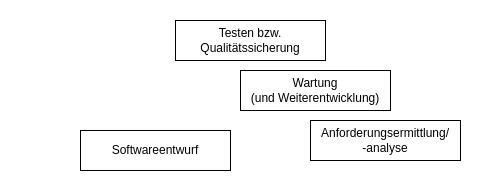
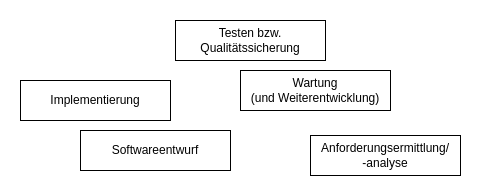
  <mxCell id="0" />
  <mxCell id="1" parent="0" />
  <mxCell id="2" value="Testen bzw. Qualitätssicherung" style="rounded=0;whiteSpace=wrap;html=1;fontSize=12;" parent="1" vertex="1"><mxGeometry x="175" y="20" width="150" height="40" as="geometry" /></mxCell>
+ <mxCell id="3" value="Implementierung" style="rounded=0;whiteSpace=wrap;html=1;fontSize=12;" parent="1" vertex="1"><mxGeometry x="20" y="80" width="150" height="40" as="geometry" /></mxCell>
  <mxCell id="4" value="Softwareentwurf" style="rounded=0;whiteSpace=wrap;html=1;fontSize=12;" parent="1" vertex="1"><mxGeometry x="80" y="130" width="150" height="40" as="geometry" /></mxCell>
  <mxCell id="5" value="Wartung&lt;br style=&quot;font-size: 12px;&quot;&gt;(und Weiterentwicklung)" style="rounded=0;whiteSpace=wrap;html=1;fontSize=12;" parent="1" vertex="1"><mxGeometry x="240" y="70" width="150" height="40" as="geometry" /></mxCell>
- <mxCell id="6" value="Anforderungsermittlung/&lt;br style=&quot;font-size: 12px;&quot;&gt;-analyse" style="rounded=0;whiteSpace=wrap;html=1;fontSize=12;" parent="1" vertex="1"><mxGeometry x="310" y="120" width="150" height="40" as="geometry" /></mxCell>
+ <mxCell id="6" value="Anforderungsermittlung/&lt;br style=&quot;font-size: 12px;&quot;&gt;-analyse" style="rounded=0;whiteSpace=wrap;html=1;fontSize=12;" parent="1" vertex="1"><mxGeometry x="310" y="135" width="150" height="40" as="geometry" /></mxCell>
